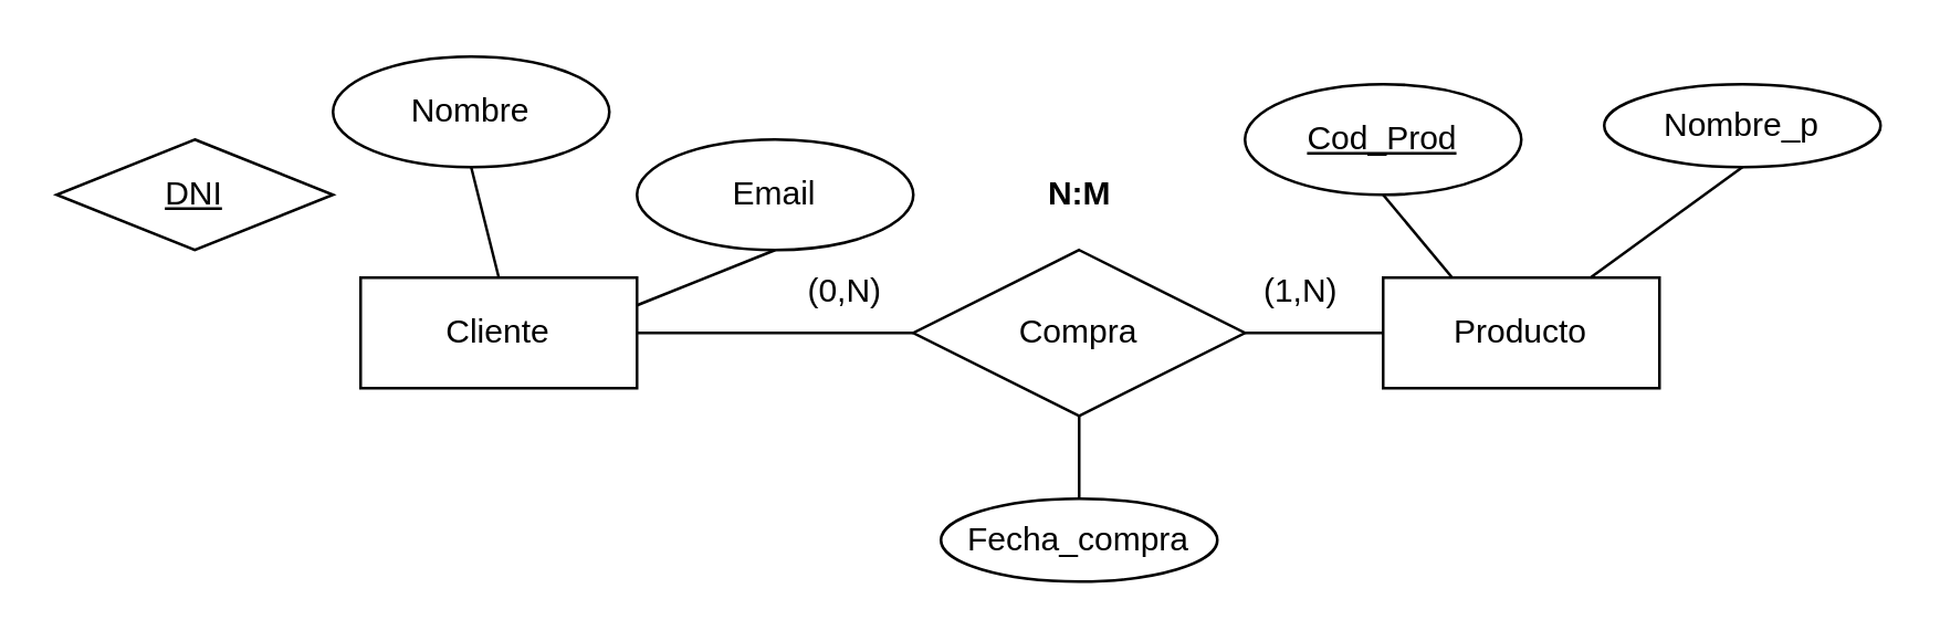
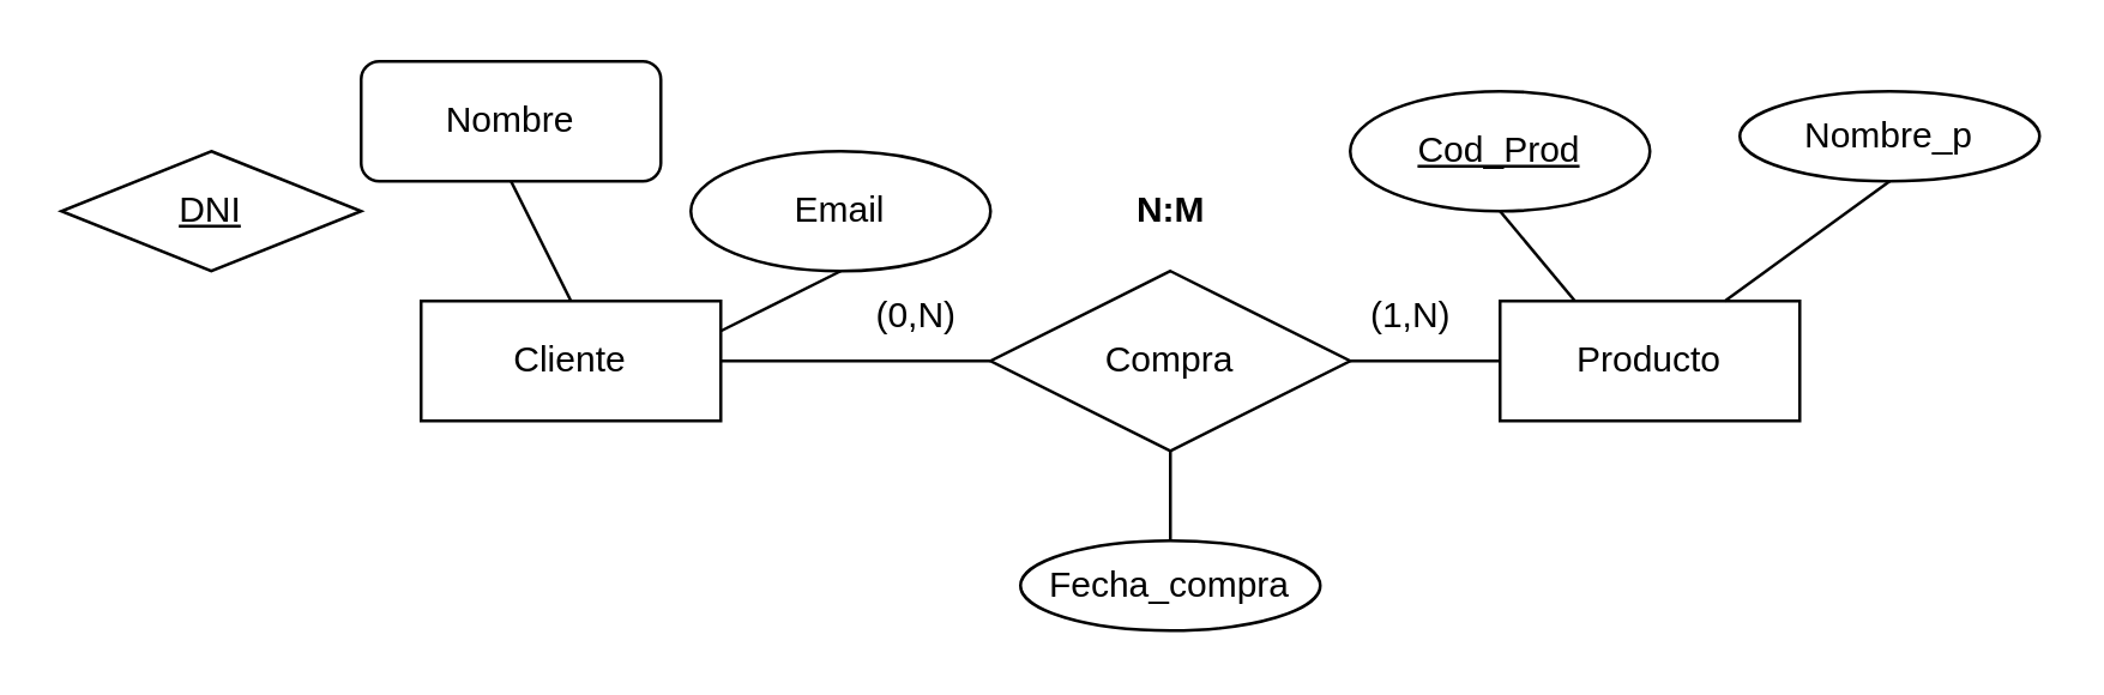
  <mxCell id="0" />
  <mxCell id="1" parent="0" />
  <mxCell id="2" style="edgeStyle=none;rounded=0;orthogonalLoop=1;jettySize=auto;html=1;exitX=1;exitY=0.5;exitDx=0;exitDy=0;entryX=0;entryY=0.5;entryDx=0;entryDy=0;endArrow=none;endFill=0;" edge="1" parent="1" source="3" target="7"><mxGeometry relative="1" as="geometry" /></mxCell>
- <mxCell id="3" value="Cliente" style="whiteSpace=wrap;html=1;align=center;" vertex="1" parent="1"><mxGeometry x="130" y="100" width="100" height="40" as="geometry" /></mxCell>
+ <mxCell id="3" value="Cliente" style="whiteSpace=wrap;html=1;align=center;" vertex="1" parent="1"><mxGeometry x="140" y="100" width="100" height="40" as="geometry" /></mxCell>
  <mxCell id="4" value="Producto" style="whiteSpace=wrap;html=1;align=center;" vertex="1" parent="1"><mxGeometry x="500" y="100" width="100" height="40" as="geometry" /></mxCell>
  <mxCell id="5" style="edgeStyle=none;rounded=0;orthogonalLoop=1;jettySize=auto;html=1;exitX=0.5;exitY=1;exitDx=0;exitDy=0;endArrow=none;endFill=0;" edge="1" parent="1" source="7" target="17"><mxGeometry relative="1" as="geometry" /></mxCell>
  <mxCell id="6" style="edgeStyle=none;rounded=0;orthogonalLoop=1;jettySize=auto;html=1;exitX=1;exitY=0.5;exitDx=0;exitDy=0;entryX=0;entryY=0.5;entryDx=0;entryDy=0;endArrow=none;endFill=0;" edge="1" parent="1" source="7" target="4"><mxGeometry relative="1" as="geometry" /></mxCell>
  <mxCell id="7" value="Compra" style="shape=rhombus;perimeter=rhombusPerimeter;whiteSpace=wrap;html=1;align=center;" vertex="1" parent="1"><mxGeometry x="330" y="90" width="120" height="60" as="geometry" /></mxCell>
  <mxCell id="8" value="DNI" style="rhombus;whiteSpace=wrap;html=1;align=center;fontStyle=4;" vertex="1" parent="1"><mxGeometry x="20" y="50" width="100" height="40" as="geometry" /></mxCell>
  <mxCell id="9" style="edgeStyle=none;rounded=0;orthogonalLoop=1;jettySize=auto;html=1;exitX=0.5;exitY=1;exitDx=0;exitDy=0;entryX=0.25;entryY=0;entryDx=0;entryDy=0;endArrow=none;endFill=0;" edge="1" parent="1" source="10" target="4"><mxGeometry relative="1" as="geometry" /></mxCell>
  <mxCell id="10" value="Cod_Prod" style="ellipse;whiteSpace=wrap;html=1;align=center;fontStyle=4;" vertex="1" parent="1"><mxGeometry x="450" y="30" width="100" height="40" as="geometry" /></mxCell>
  <mxCell id="11" style="edgeStyle=none;rounded=0;orthogonalLoop=1;jettySize=auto;html=1;exitX=0.5;exitY=1;exitDx=0;exitDy=0;entryX=0.5;entryY=0;entryDx=0;entryDy=0;endArrow=none;endFill=0;" edge="1" parent="1" source="12" target="3"><mxGeometry relative="1" as="geometry" /></mxCell>
- <mxCell id="12" value="Nombre" style="ellipse;whiteSpace=wrap;html=1;align=center;" vertex="1" parent="1"><mxGeometry x="120" y="20" width="100" height="40" as="geometry" /></mxCell>
+ <mxCell id="12" value="Nombre" style="whiteSpace=wrap;html=1;align=center;rounded=1;" vertex="1" parent="1"><mxGeometry x="120" y="20" width="100" height="40" as="geometry" /></mxCell>
  <mxCell id="13" style="edgeStyle=none;rounded=0;orthogonalLoop=1;jettySize=auto;html=1;exitX=0.5;exitY=1;exitDx=0;exitDy=0;entryX=1;entryY=0.25;entryDx=0;entryDy=0;endArrow=none;endFill=0;" edge="1" parent="1" source="14" target="3"><mxGeometry relative="1" as="geometry" /></mxCell>
  <mxCell id="14" value="Email" style="ellipse;whiteSpace=wrap;html=1;align=center;" vertex="1" parent="1"><mxGeometry x="230" y="50" width="100" height="40" as="geometry" /></mxCell>
  <mxCell id="15" style="edgeStyle=none;rounded=0;orthogonalLoop=1;jettySize=auto;html=1;exitX=0.5;exitY=1;exitDx=0;exitDy=0;entryX=0.75;entryY=0;entryDx=0;entryDy=0;endArrow=none;endFill=0;" edge="1" parent="1" source="16" target="4"><mxGeometry relative="1" as="geometry" /></mxCell>
  <mxCell id="16" value="Nombre_p" style="ellipse;whiteSpace=wrap;html=1;align=center;" vertex="1" parent="1"><mxGeometry x="580" y="30" width="100" height="30" as="geometry" /></mxCell>
  <mxCell id="17" value="Fecha_compra" style="ellipse;whiteSpace=wrap;html=1;align=center;" vertex="1" parent="1"><mxGeometry x="340" y="180" width="100" height="30" as="geometry" /></mxCell>
  <mxCell id="18" value="(0,N)" style="text;html=1;align=center;verticalAlign=middle;resizable=0;points=[];autosize=1;strokeColor=none;fillColor=none;" vertex="1" parent="1"><mxGeometry x="280" y="90" width="50" height="30" as="geometry" /></mxCell>
  <mxCell id="19" value="(1,N)" style="text;html=1;align=center;verticalAlign=middle;resizable=0;points=[];autosize=1;strokeColor=none;fillColor=none;" vertex="1" parent="1"><mxGeometry x="445" y="90" width="50" height="30" as="geometry" /></mxCell>
  <mxCell id="20" value="&lt;b&gt;N:M&lt;/b&gt;" style="text;html=1;align=center;verticalAlign=middle;resizable=0;points=[];autosize=1;strokeColor=none;fillColor=none;" vertex="1" parent="1"><mxGeometry x="365" y="55" width="50" height="30" as="geometry" /></mxCell>
